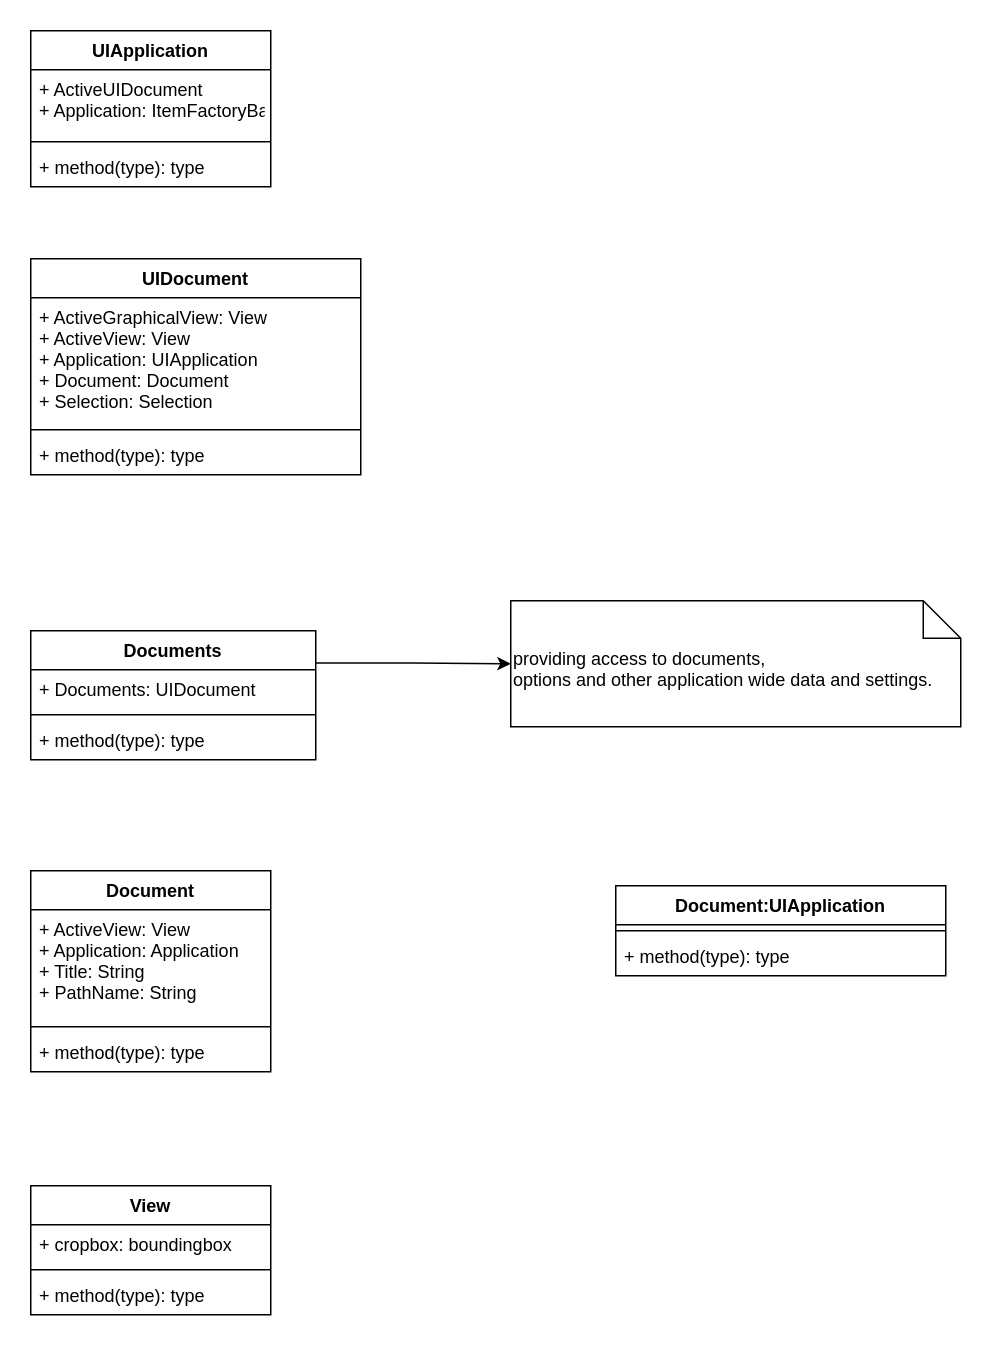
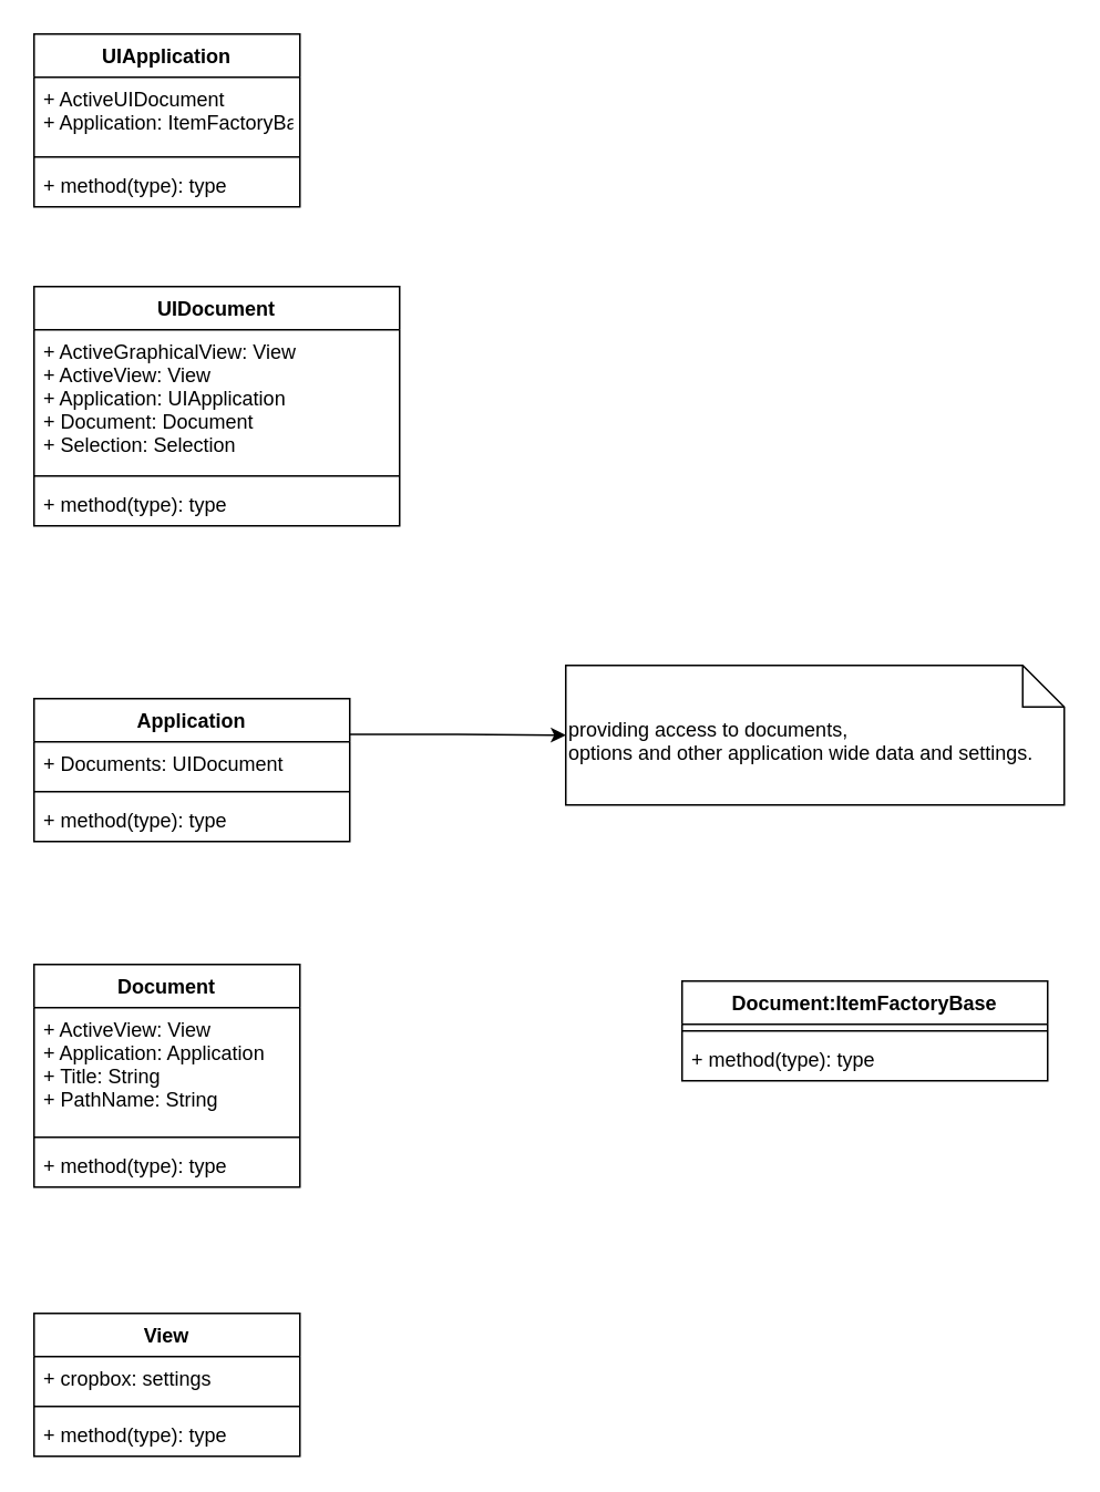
  <mxCell id="0" />
  <mxCell id="1" parent="0" />
  <mxCell id="2" style="edgeStyle=orthogonalEdgeStyle;rounded=0;orthogonalLoop=1;jettySize=auto;html=1;exitX=1;exitY=0.25;exitDx=0;exitDy=0;" edge="1" parent="1" source="3" target="15"><mxGeometry relative="1" as="geometry" /></mxCell>
- <mxCell id="3" value="Documents" style="swimlane;fontStyle=1;align=center;verticalAlign=top;childLayout=stackLayout;horizontal=1;startSize=26;horizontalStack=0;resizeParent=1;resizeParentMax=0;resizeLast=0;collapsible=1;marginBottom=0;" vertex="1" parent="1"><mxGeometry x="20" y="420" width="190" height="86" as="geometry"><mxRectangle x="120" y="270" width="100" height="26" as="alternateBounds" /></mxGeometry></mxCell>
+ <mxCell id="3" value="Application" style="swimlane;fontStyle=1;align=center;verticalAlign=top;childLayout=stackLayout;horizontal=1;startSize=26;horizontalStack=0;resizeParent=1;resizeParentMax=0;resizeLast=0;collapsible=1;marginBottom=0;" vertex="1" parent="1"><mxGeometry x="20" y="420" width="190" height="86" as="geometry"><mxRectangle x="120" y="270" width="100" height="26" as="alternateBounds" /></mxGeometry></mxCell>
  <mxCell id="4" value="+ Documents: UIDocument" style="text;strokeColor=none;fillColor=none;align=left;verticalAlign=top;spacingLeft=4;spacingRight=4;overflow=hidden;rotatable=0;points=[[0,0.5],[1,0.5]];portConstraint=eastwest;" vertex="1" parent="3"><mxGeometry y="26" width="190" height="26" as="geometry" /></mxCell>
  <mxCell id="5" value="" style="line;strokeWidth=1;fillColor=none;align=left;verticalAlign=middle;spacingTop=-1;spacingLeft=3;spacingRight=3;rotatable=0;labelPosition=right;points=[];portConstraint=eastwest;" vertex="1" parent="3"><mxGeometry y="52" width="190" height="8" as="geometry" /></mxCell>
  <mxCell id="6" value="+ method(type): type" style="text;strokeColor=none;fillColor=none;align=left;verticalAlign=top;spacingLeft=4;spacingRight=4;overflow=hidden;rotatable=0;points=[[0,0.5],[1,0.5]];portConstraint=eastwest;" vertex="1" parent="3"><mxGeometry y="60" width="190" height="26" as="geometry" /></mxCell>
  <mxCell id="7" value="UIApplication" style="swimlane;fontStyle=1;align=center;verticalAlign=top;childLayout=stackLayout;horizontal=1;startSize=26;horizontalStack=0;resizeParent=1;resizeParentMax=0;resizeLast=0;collapsible=1;marginBottom=0;" vertex="1" parent="1"><mxGeometry x="20" y="20" width="160" height="104" as="geometry"><mxRectangle x="40" y="40" width="110" height="26" as="alternateBounds" /></mxGeometry></mxCell>
  <mxCell id="8" value="+ ActiveUIDocument&#10;+ Application: ItemFactoryBase" style="text;strokeColor=none;fillColor=none;align=left;verticalAlign=top;spacingLeft=4;spacingRight=4;overflow=hidden;rotatable=0;points=[[0,0.5],[1,0.5]];portConstraint=eastwest;" vertex="1" parent="7"><mxGeometry y="26" width="160" height="44" as="geometry" /></mxCell>
  <mxCell id="9" value="" style="line;strokeWidth=1;fillColor=none;align=left;verticalAlign=middle;spacingTop=-1;spacingLeft=3;spacingRight=3;rotatable=0;labelPosition=right;points=[];portConstraint=eastwest;" vertex="1" parent="7"><mxGeometry y="70" width="160" height="8" as="geometry" /></mxCell>
  <mxCell id="10" value="+ method(type): type" style="text;strokeColor=none;fillColor=none;align=left;verticalAlign=top;spacingLeft=4;spacingRight=4;overflow=hidden;rotatable=0;points=[[0,0.5],[1,0.5]];portConstraint=eastwest;" vertex="1" parent="7"><mxGeometry y="78" width="160" height="26" as="geometry" /></mxCell>
  <mxCell id="11" value="UIDocument" style="swimlane;fontStyle=1;align=center;verticalAlign=top;childLayout=stackLayout;horizontal=1;startSize=26;horizontalStack=0;resizeParent=1;resizeParentMax=0;resizeLast=0;collapsible=1;marginBottom=0;" vertex="1" parent="1"><mxGeometry x="20" y="172" width="220" height="144" as="geometry" /></mxCell>
  <mxCell id="12" value="+ ActiveGraphicalView: View&#10;+ ActiveView: View&#10;+ Application: UIApplication&#10;+ Document: Document&#10;+ Selection: Selection" style="text;strokeColor=none;fillColor=none;align=left;verticalAlign=top;spacingLeft=4;spacingRight=4;overflow=hidden;rotatable=0;points=[[0,0.5],[1,0.5]];portConstraint=eastwest;" vertex="1" parent="11"><mxGeometry y="26" width="220" height="84" as="geometry" /></mxCell>
  <mxCell id="13" value="" style="line;strokeWidth=1;fillColor=none;align=left;verticalAlign=middle;spacingTop=-1;spacingLeft=3;spacingRight=3;rotatable=0;labelPosition=right;points=[];portConstraint=eastwest;" vertex="1" parent="11"><mxGeometry y="110" width="220" height="8" as="geometry" /></mxCell>
  <mxCell id="14" value="+ method(type): type" style="text;strokeColor=none;fillColor=none;align=left;verticalAlign=top;spacingLeft=4;spacingRight=4;overflow=hidden;rotatable=0;points=[[0,0.5],[1,0.5]];portConstraint=eastwest;" vertex="1" parent="11"><mxGeometry y="118" width="220" height="26" as="geometry" /></mxCell>
  <mxCell id="15" value="providing access to documents, &lt;br&gt;options and other application wide data and settings. " style="shape=note2;boundedLbl=1;whiteSpace=wrap;html=1;size=25;verticalAlign=top;align=left;" vertex="1" parent="1"><mxGeometry x="340" y="400" width="300" height="84" as="geometry" /></mxCell>
  <mxCell id="16" value="Document" style="swimlane;fontStyle=1;align=center;verticalAlign=top;childLayout=stackLayout;horizontal=1;startSize=26;horizontalStack=0;resizeParent=1;resizeParentMax=0;resizeLast=0;collapsible=1;marginBottom=0;" vertex="1" parent="1"><mxGeometry x="20" y="580" width="160" height="134" as="geometry" /></mxCell>
  <mxCell id="17" value="+ ActiveView: View&#10;+ Application: Application&#10;+ Title: String&#10;+ PathName: String" style="text;strokeColor=none;fillColor=none;align=left;verticalAlign=top;spacingLeft=4;spacingRight=4;overflow=hidden;rotatable=0;points=[[0,0.5],[1,0.5]];portConstraint=eastwest;" vertex="1" parent="16"><mxGeometry y="26" width="160" height="74" as="geometry" /></mxCell>
  <mxCell id="18" value="" style="line;strokeWidth=1;fillColor=none;align=left;verticalAlign=middle;spacingTop=-1;spacingLeft=3;spacingRight=3;rotatable=0;labelPosition=right;points=[];portConstraint=eastwest;" vertex="1" parent="16"><mxGeometry y="100" width="160" height="8" as="geometry" /></mxCell>
  <mxCell id="19" value="+ method(type): type" style="text;strokeColor=none;fillColor=none;align=left;verticalAlign=top;spacingLeft=4;spacingRight=4;overflow=hidden;rotatable=0;points=[[0,0.5],[1,0.5]];portConstraint=eastwest;" vertex="1" parent="16"><mxGeometry y="108" width="160" height="26" as="geometry" /></mxCell>
- <mxCell id="20" value="Document:UIApplication" style="swimlane;fontStyle=1;align=center;verticalAlign=top;childLayout=stackLayout;horizontal=1;startSize=26;horizontalStack=0;resizeParent=1;resizeParentMax=0;resizeLast=0;collapsible=1;marginBottom=0;" vertex="1" parent="1"><mxGeometry x="410" y="590" width="220" height="60" as="geometry" /></mxCell>
+ <mxCell id="20" value="Document:ItemFactoryBase" style="swimlane;fontStyle=1;align=center;verticalAlign=top;childLayout=stackLayout;horizontal=1;startSize=26;horizontalStack=0;resizeParent=1;resizeParentMax=0;resizeLast=0;collapsible=1;marginBottom=0;" vertex="1" parent="1"><mxGeometry x="410" y="590" width="220" height="60" as="geometry" /></mxCell>
  <mxCell id="21" value="" style="line;strokeWidth=1;fillColor=none;align=left;verticalAlign=middle;spacingTop=-1;spacingLeft=3;spacingRight=3;rotatable=0;labelPosition=right;points=[];portConstraint=eastwest;" vertex="1" parent="20"><mxGeometry y="26" width="220" height="8" as="geometry" /></mxCell>
  <mxCell id="22" value="+ method(type): type" style="text;strokeColor=none;fillColor=none;align=left;verticalAlign=top;spacingLeft=4;spacingRight=4;overflow=hidden;rotatable=0;points=[[0,0.5],[1,0.5]];portConstraint=eastwest;" vertex="1" parent="20"><mxGeometry y="34" width="220" height="26" as="geometry" /></mxCell>
  <mxCell id="23" value="View" style="swimlane;fontStyle=1;align=center;verticalAlign=top;childLayout=stackLayout;horizontal=1;startSize=26;horizontalStack=0;resizeParent=1;resizeParentMax=0;resizeLast=0;collapsible=1;marginBottom=0;" vertex="1" parent="1"><mxGeometry x="20" y="790" width="160" height="86" as="geometry" /></mxCell>
- <mxCell id="24" value="+ cropbox: boundingbox" style="text;strokeColor=none;fillColor=none;align=left;verticalAlign=top;spacingLeft=4;spacingRight=4;overflow=hidden;rotatable=0;points=[[0,0.5],[1,0.5]];portConstraint=eastwest;" vertex="1" parent="23"><mxGeometry y="26" width="160" height="26" as="geometry" /></mxCell>
+ <mxCell id="24" value="+ cropbox: settings" style="text;strokeColor=none;fillColor=none;align=left;verticalAlign=top;spacingLeft=4;spacingRight=4;overflow=hidden;rotatable=0;points=[[0,0.5],[1,0.5]];portConstraint=eastwest;" vertex="1" parent="23"><mxGeometry y="26" width="160" height="26" as="geometry" /></mxCell>
  <mxCell id="25" value="" style="line;strokeWidth=1;fillColor=none;align=left;verticalAlign=middle;spacingTop=-1;spacingLeft=3;spacingRight=3;rotatable=0;labelPosition=right;points=[];portConstraint=eastwest;" vertex="1" parent="23"><mxGeometry y="52" width="160" height="8" as="geometry" /></mxCell>
  <mxCell id="26" value="+ method(type): type" style="text;strokeColor=none;fillColor=none;align=left;verticalAlign=top;spacingLeft=4;spacingRight=4;overflow=hidden;rotatable=0;points=[[0,0.5],[1,0.5]];portConstraint=eastwest;" vertex="1" parent="23"><mxGeometry y="60" width="160" height="26" as="geometry" /></mxCell>
